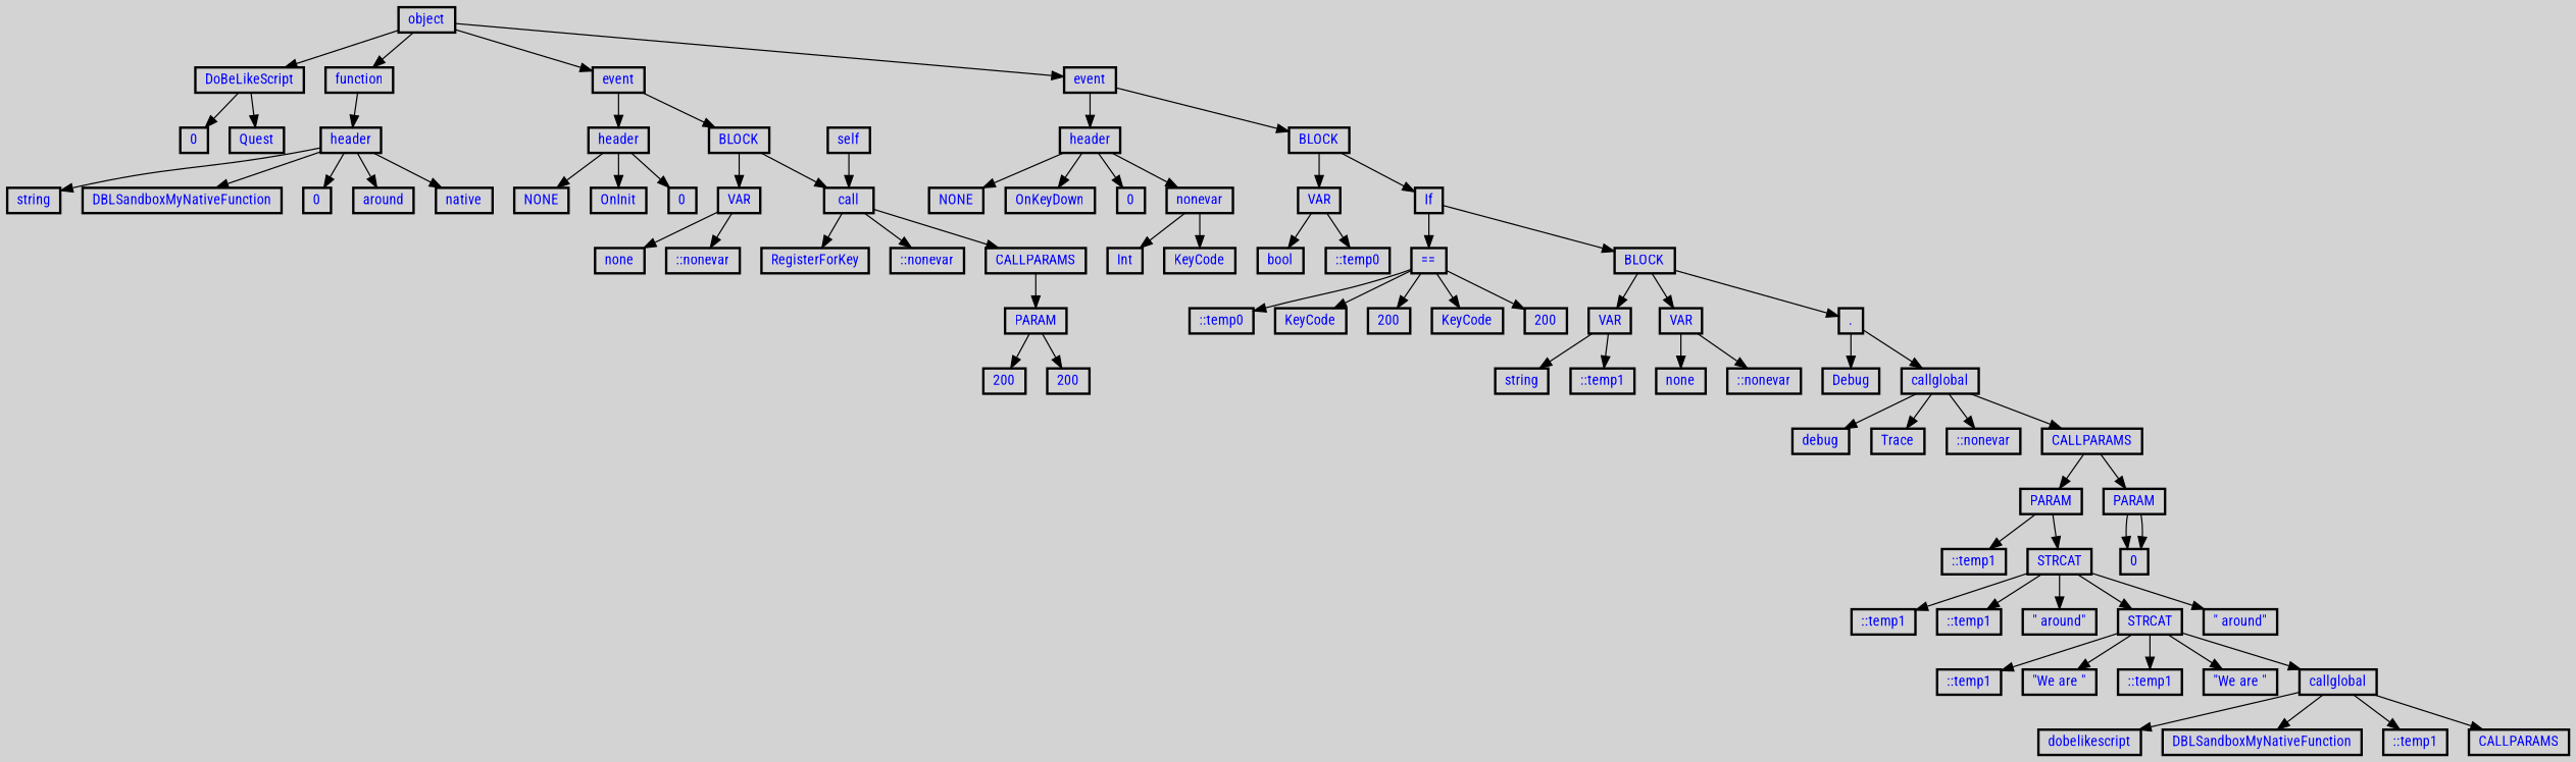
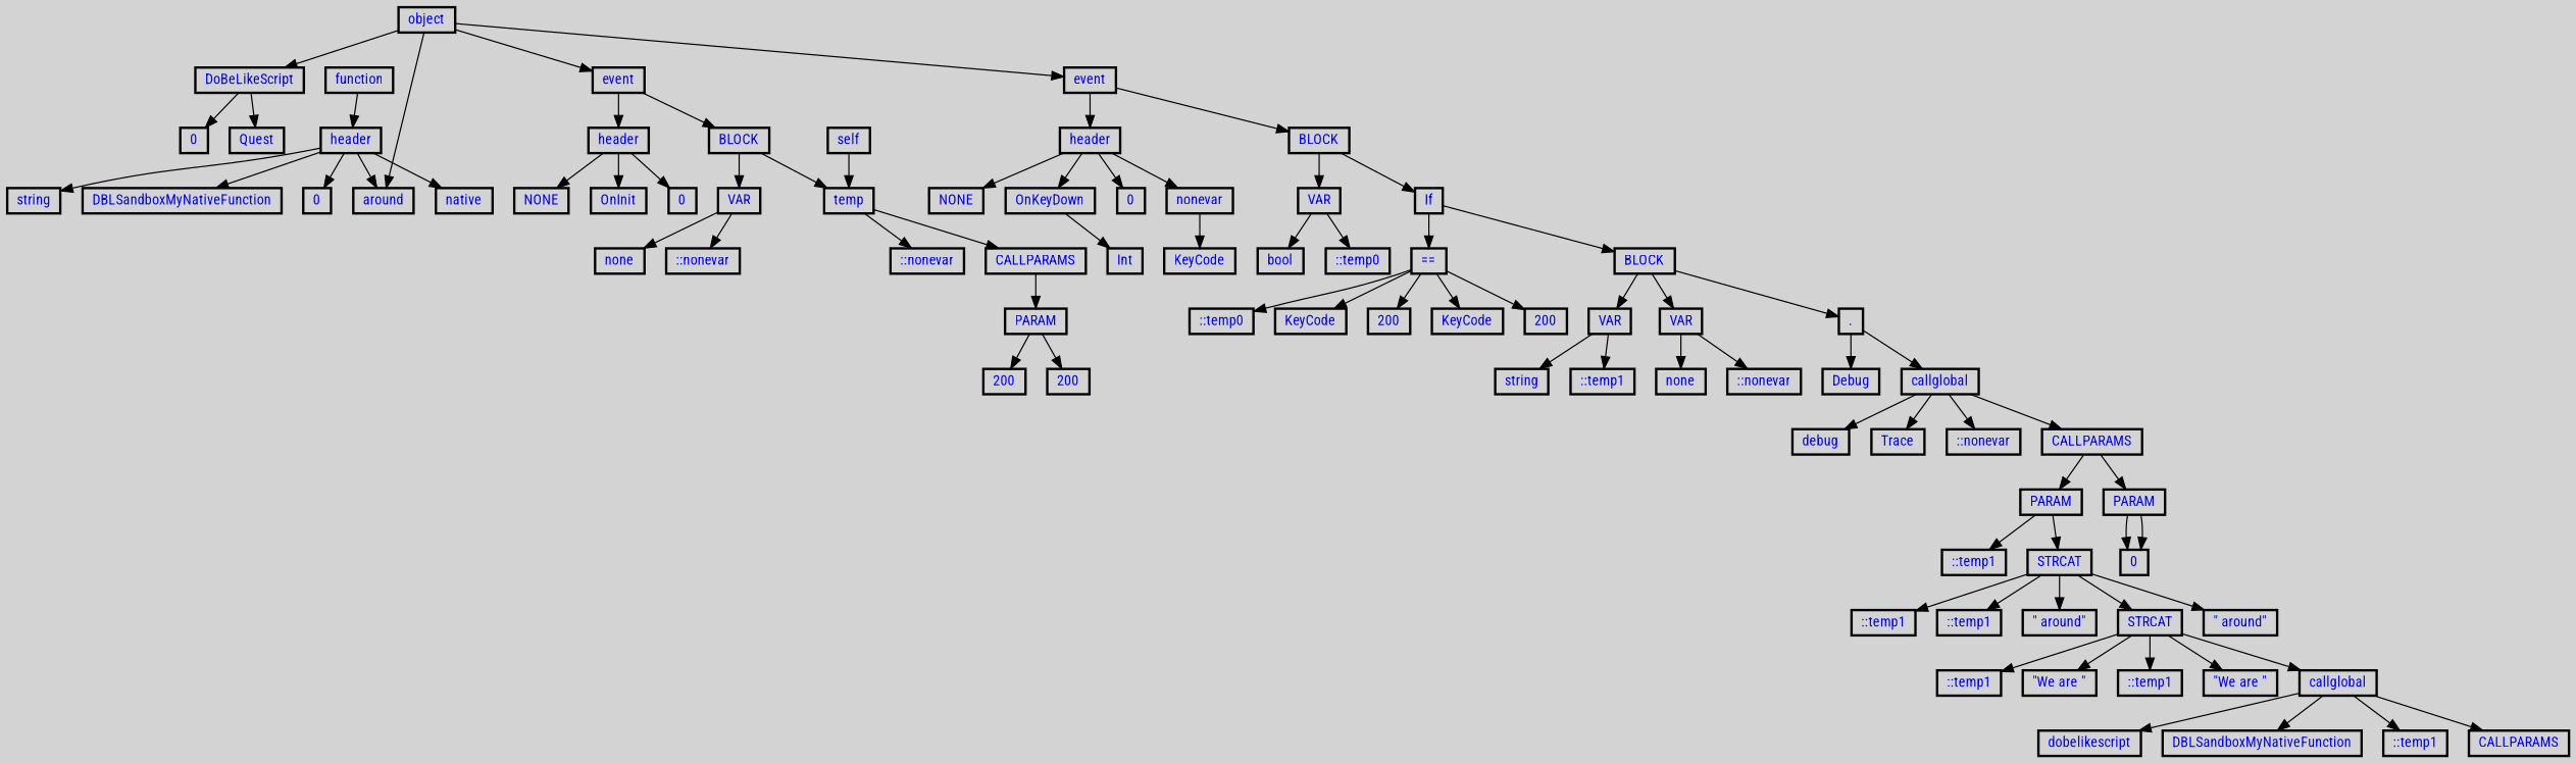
  digraph {
    bgcolor=lightgrey
    fontname="Roboto Condensed"
    ordering=out
    rankdir=TB
    ranksep=.4
    node [color=black fixedsize=false fontcolor=blue fontname="Roboto Condensed" fontsize=12 shape=box style=bold]
    edge [fontname="Roboto Condensed"]
    n1 [height=.25 label=object width=.25]
    n2 [height=.25 label=DoBeLikeScript width=.25]
    n3 [height=.25 label=function width=.25]
    n4 [height=.25 label=event width=.25]
    n5 [height=.25 label=event width=.25]
    n6 [height=.25 label=0 width=.25]
    n7 [height=.25 label=Quest width=.25]
    n8 [height=.25 label=header width=.25]
    n9 [height=.25 label=header width=.25]
    n10 [height=.25 label=BLOCK width=.25]
    n11 [height=.25 label=header width=.25]
    n12 [height=.25 label=BLOCK width=.25]
    n13 [height=.25 label=string width=.25]
    n14 [height=.25 label=DBLSandboxMyNativeFunction width=.25]
    n15 [height=.25 label=0 width=.25]
    n16 [height=.25 label=around width=.25]
    n17 [height=.25 label=native width=.25]
    n18 [height=.25 label=NONE width=.25]
    n19 [height=.25 label=OnInit width=.25]
    n20 [height=.25 label=0 width=.25]
    n21 [height=.25 label=VAR width=.25]
-   n22 [height=.25 label=call width=.25]
+   n22 [height=.25 label=temp width=.25]
    n23 [height=.25 label=none width=.25]
    n24 [height=.25 label="::nonevar" width=.25]
-   n25 [height=.25 label=RegisterForKey width=.25]
    n26 [height=.25 label="::nonevar" width=.25]
    n27 [height=.25 label=CALLPARAMS width=.25]
    n28 [height=.25 label=self width=.25]
    n29 [height=.25 label=PARAM width=.25]
    n30 [height=.25 label=200 width=.25]
    n31 [height=.25 label=200 width=.25]
    n32 [height=.25 label=NONE width=.25]
    n33 [height=.25 label=OnKeyDown width=.25]
    n34 [height=.25 label=0 width=.25]
    n35 [height=.25 label=nonevar width=.25]
    n36 [height=.25 label=VAR width=.25]
    n37 [height=.25 label=If width=.25]
    n38 [height=.25 label=Int width=.25]
    n39 [height=.25 label=KeyCode width=.25]
    n40 [height=.25 label=bool width=.25]
    n41 [height=.25 label="::temp0" width=.25]
    n42 [height=.25 label="==" width=.25]
    n43 [height=.25 label=BLOCK width=.25]
    n44 [height=.25 label="::temp0" width=.25]
    n45 [height=.25 label=KeyCode width=.25]
    n46 [height=.25 label=200 width=.25]
    n47 [height=.25 label=KeyCode width=.25]
    n48 [height=.25 label=200 width=.25]
    n49 [height=.25 label=VAR width=.25]
    n50 [height=.25 label=VAR width=.25]
    n51 [height=.25 label="." width=.25]
    n52 [height=.25 label=string width=.25]
    n53 [height=.25 label="::temp1" width=.25]
    n54 [height=.25 label=none width=.25]
    n55 [height=.25 label="::nonevar" width=.25]
    n56 [height=.25 label=Debug width=.25]
    n57 [height=.25 label=callglobal width=.25]
    n58 [height=.25 label=debug width=.25]
    n59 [height=.25 label=Trace width=.25]
    n60 [height=.25 label="::nonevar" width=.25]
    n61 [height=.25 label=CALLPARAMS width=.25]
    n62 [height=.25 label=PARAM width=.25]
    n63 [height=.25 label=PARAM width=.25]
    n64 [height=.25 label="::temp1" width=.25]
    n65 [height=.25 label=STRCAT width=.25]
    n66 [height=.25 label=0 width=.25]
    n67 [height=.25 label="::temp1" width=.25]
    n68 [height=.25 label="::temp1" width=.25]
    n69 [height=.25 label="\" around\"" width=.25]
    n70 [height=.25 label=STRCAT width=.25]
    n71 [height=.25 label="\" around\"" width=.25]
    n72 [height=.25 label="::temp1" width=.25]
    n73 [height=.25 label="\"We are \"" width=.25]
    n74 [height=.25 label="::temp1" width=.25]
    n75 [height=.25 label="\"We are \"" width=.25]
    n76 [height=.25 label=callglobal width=.25]
    n77 [height=.25 label=dobelikescript width=.25]
    n78 [height=.25 label=DBLSandboxMyNativeFunction width=.25]
    n79 [height=.25 label="::temp1" width=.25]
    n80 [height=.25 label=CALLPARAMS width=.25]
    n1 -> n2
-   n1 -> n3
+   n1 -> n16
    n1 -> n4
    n1 -> n5
    n2 -> n6
    n2 -> n7
    n3 -> n8
    n4 -> n9
    n4 -> n10
    n5 -> n11
    n5 -> n12
    n8 -> n13
    n8 -> n14
    n8 -> n15
    n8 -> n16
    n8 -> n17
    n9 -> n18
    n9 -> n19
    n9 -> n20
    n10 -> n21
    n10 -> n22
    n11 -> n32
    n11 -> n33
    n11 -> n34
    n11 -> n35
    n12 -> n36
    n12 -> n37
    n21 -> n23
    n21 -> n24
-   n22 -> n25
    n22 -> n26
    n22 -> n27
    n27 -> n29
    n28 -> n22
    n29 -> n30
    n29 -> n31
-   n35 -> n38
+   n33 -> n38
    n35 -> n39
    n36 -> n40
    n36 -> n41
    n37 -> n42
    n37 -> n43
    n42 -> n44
    n42 -> n45
    n42 -> n46
    n42 -> n47
    n42 -> n48
    n43 -> n49
    n43 -> n50
    n43 -> n51
    n49 -> n52
    n49 -> n53
    n50 -> n54
    n50 -> n55
    n51 -> n56
    n51 -> n57
    n57 -> n58
    n57 -> n59
    n57 -> n60
    n57 -> n61
    n61 -> n62
    n61 -> n63
    n62 -> n64
    n62 -> n65
    n63 -> n66
    n63 -> n66
    n65 -> n67
    n65 -> n68
    n65 -> n69
    n65 -> n70
    n65 -> n71
    n70 -> n72
    n70 -> n73
    n70 -> n74
    n70 -> n75
    n70 -> n76
    n76 -> n77
    n76 -> n78
    n76 -> n79
    n76 -> n80
  }
